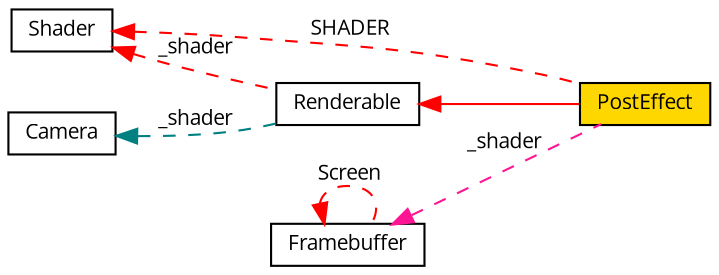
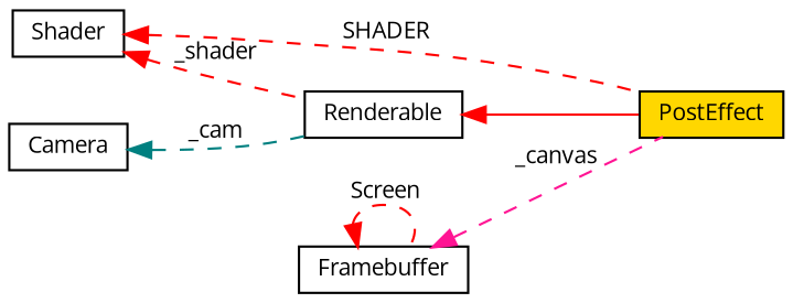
  digraph {
    fontname="Open Sans"
    rankdir=LR
    node [color=black fillcolor=white fontname="Open Sans" fontsize=10 shape=record style=filled]
    edge [color=red dir=back fontname="Open Sans" fontsize=10 labelfontname=Helvetica labelfontsize=10 style=dashed]
    n1 [fillcolor=gold fontcolor=black height=0.2 label=PostEffect width=0.4]
    n2 [height=0.2 label=Renderable width=0.4]
    n3 [height=0.2 label=Shader width=0.4]
    n4 [height=0.2 label=Camera width=0.4]
    n5 [height=0.2 label=Framebuffer width=0.4]
    n2 -> n1 [style=solid]
    n3 -> n1 [label=" SHADER"]
    n3 -> n2 [label=" _shader"]
-   n4 -> n2 [color=teal label=" _shader"]
-   n5 -> n1 [color=deeppink label=" _shader"]
+   n4 -> n2 [color=teal label=" _cam"]
+   n5 -> n1 [color=deeppink label=" _canvas"]
    n5 -> n5 [label=" Screen"]
  }
